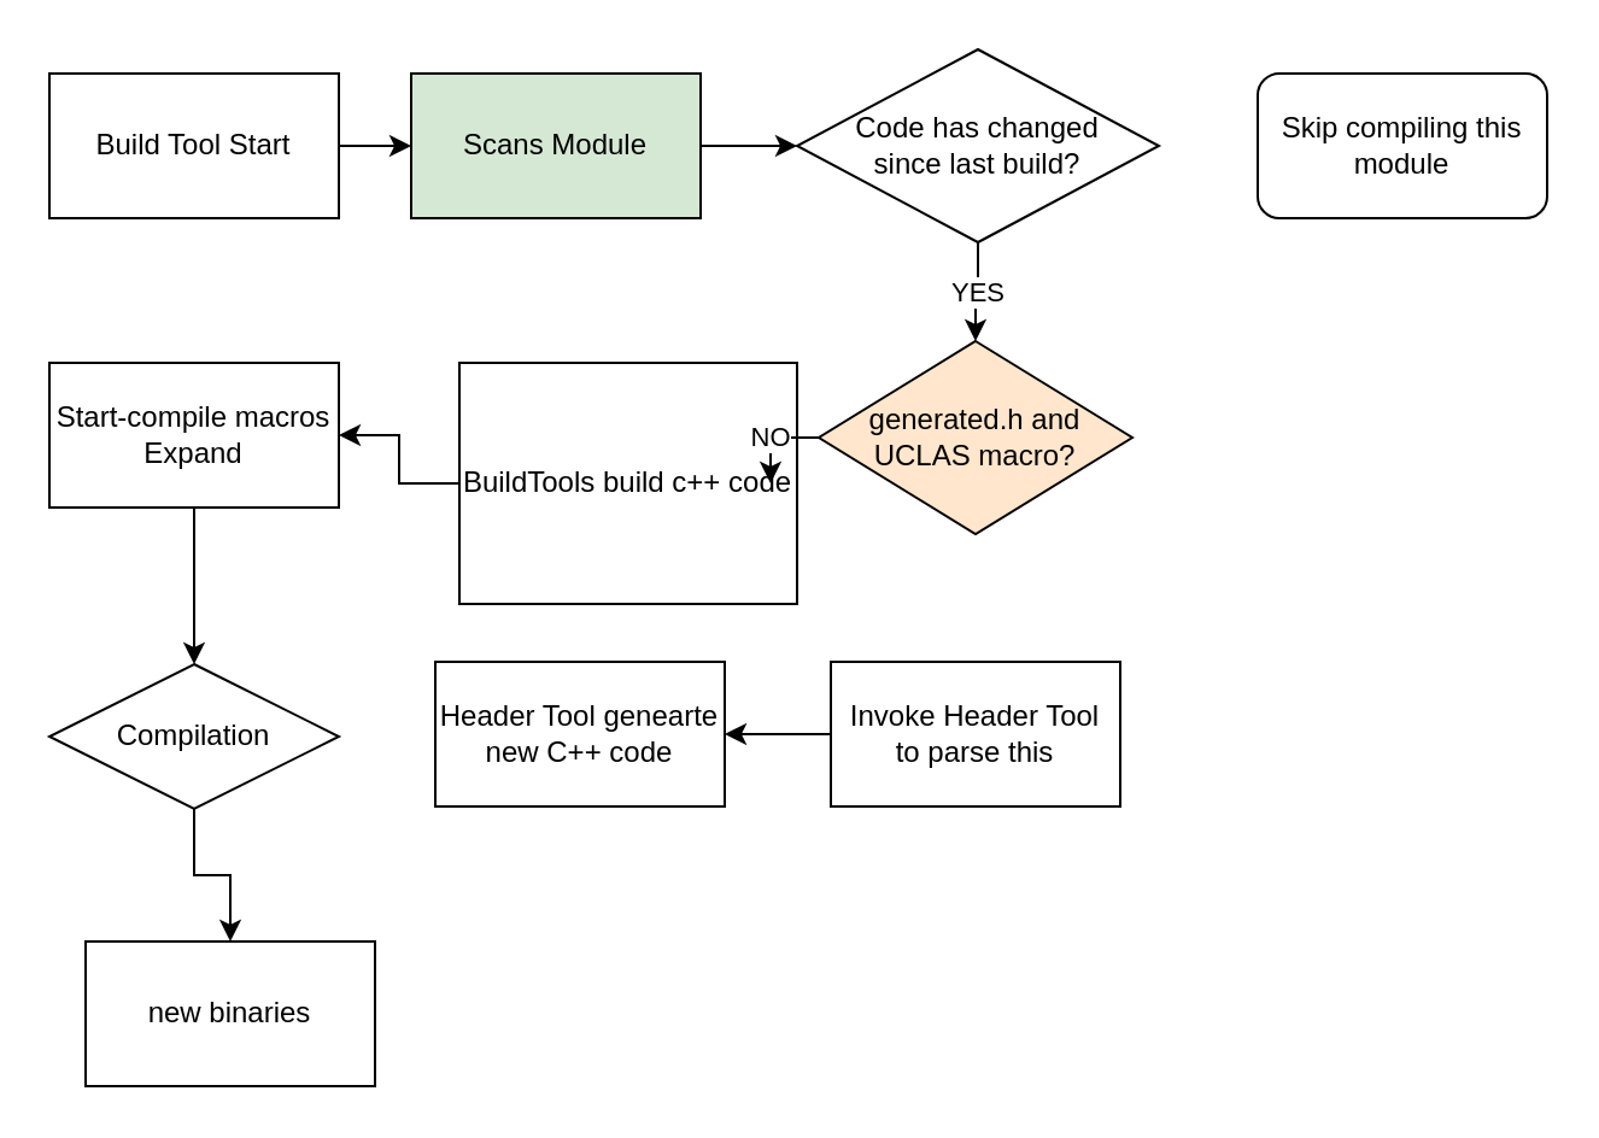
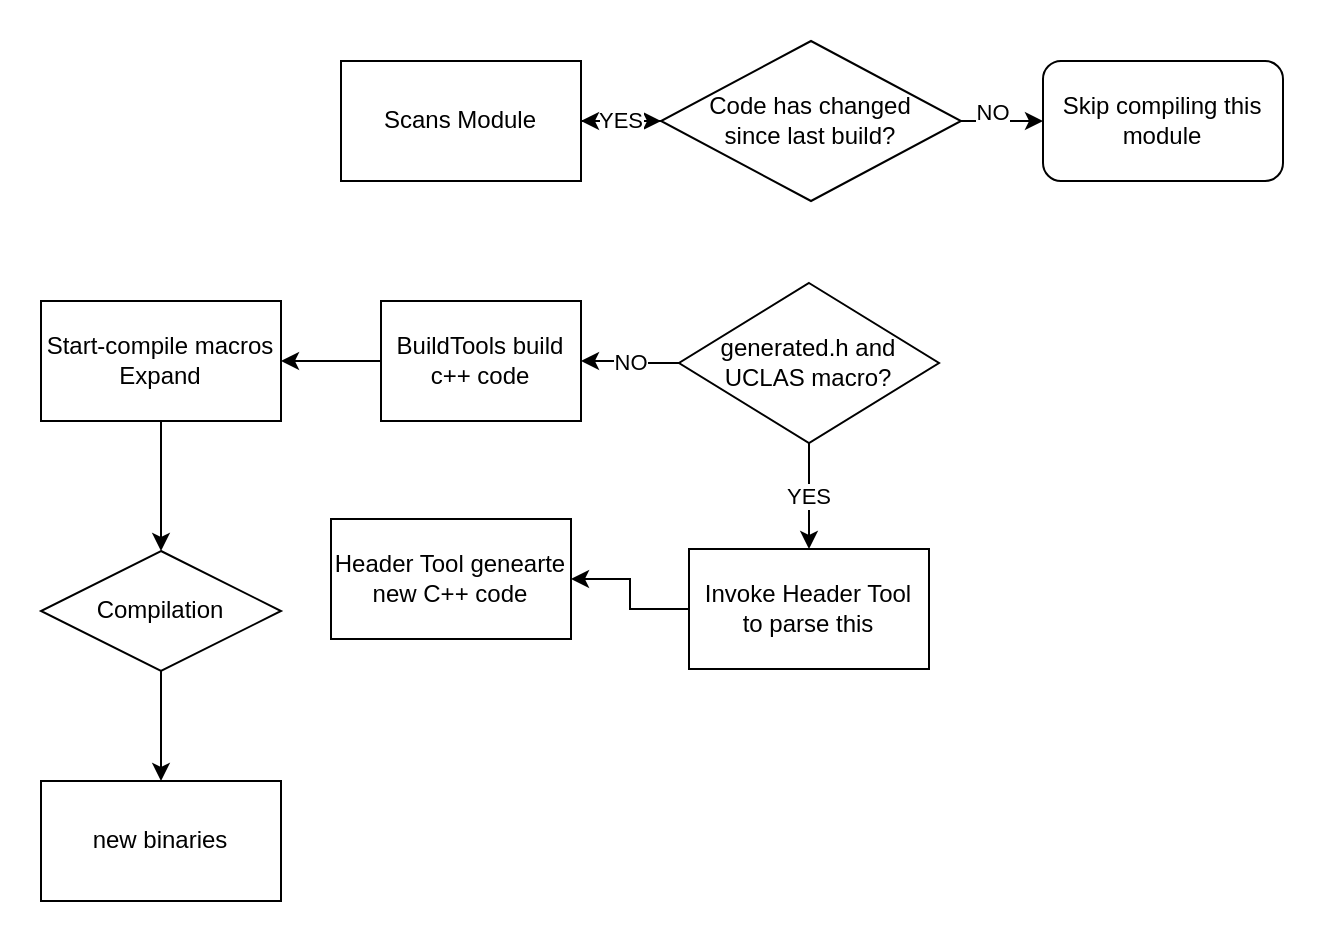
  <mxCell id="0" />
  <mxCell id="1" parent="0" />
- <mxCell id="2" value="" style="edgeStyle=orthogonalEdgeStyle;rounded=0;orthogonalLoop=1;jettySize=auto;html=1;" edge="1" parent="1" source="3" target="5"><mxGeometry relative="1" as="geometry" /></mxCell>
- <mxCell id="3" value="Build Tool Start" style="rounded=0;whiteSpace=wrap;html=1;" vertex="1" parent="1"><mxGeometry y="30" width="120" height="60" as="geometry" x="20" /></mxCell>
  <mxCell id="4" value="" style="edgeStyle=orthogonalEdgeStyle;rounded=0;orthogonalLoop=1;jettySize=auto;html=1;" edge="1" parent="1" source="5"><mxGeometry relative="1" as="geometry"><mxPoint x="330" y="60" as="targetPoint" /></mxGeometry></mxCell>
- <mxCell id="5" value="Scans Module" style="whiteSpace=wrap;html=1;rounded=0;fillColor=#d5e8d4;" vertex="1" parent="1"><mxGeometry x="170" y="30" width="120" height="60" as="geometry" /></mxCell>
- <mxCell id="8" value="YES" style="edgeStyle=orthogonalEdgeStyle;rounded=0;orthogonalLoop=1;jettySize=auto;html=1;entryX=0.5;entryY=0;entryDx=0;entryDy=0;" edge="1" parent="1" source="9" target="15"><mxGeometry relative="1" as="geometry"><mxPoint x="405" y="190" as="targetPoint" /></mxGeometry></mxCell>
+ <mxCell id="5" value="Scans Module" style="whiteSpace=wrap;html=1;rounded=0;" vertex="1" parent="1"><mxGeometry x="170" y="30" width="120" height="60" as="geometry" /></mxCell>
+ <mxCell id="6" value="" style="edgeStyle=orthogonalEdgeStyle;rounded=0;orthogonalLoop=1;jettySize=auto;html=1;" edge="1" parent="1" source="9" target="10"><mxGeometry relative="1" as="geometry" /></mxCell>
+ <mxCell id="7" value="NO" style="edgeLabel;html=1;align=center;verticalAlign=middle;resizable=0;points=[];" vertex="1" connectable="0" parent="6"><mxGeometry x="-0.268" y="5" relative="1" as="geometry"><mxPoint as="offset" /></mxGeometry></mxCell>
+ <mxCell id="8" value="YES" style="edgeStyle=orthogonalEdgeStyle;rounded=0;orthogonalLoop=1;jettySize=auto;html=1;" edge="1" parent="1" source="9" target="5"><mxGeometry relative="1" as="geometry"><mxPoint x="405" y="190" as="targetPoint" /></mxGeometry></mxCell>
  <mxCell id="9" value="&lt;span style=&quot;&quot;&gt;Code has changed &lt;br&gt;since last build?&lt;/span&gt;" style="rhombus;whiteSpace=wrap;html=1;" vertex="1" parent="1"><mxGeometry x="330" width="150" height="80" as="geometry" y="20" /></mxCell>
  <mxCell id="10" value="Skip compiling this module" style="whiteSpace=wrap;html=1;rounded=1;" vertex="1" parent="1"><mxGeometry x="521" y="30" width="120" height="60" as="geometry" /></mxCell>
  <mxCell id="11" value="" style="edgeStyle=orthogonalEdgeStyle;rounded=0;orthogonalLoop=1;jettySize=auto;html=1;" edge="1" parent="1" source="12" target="20"><mxGeometry relative="1" as="geometry" /></mxCell>
- <mxCell id="12" value="BuildTools build c++ code" style="whiteSpace=wrap;html=1;" vertex="1" parent="1"><mxGeometry x="190" y="150" width="140" height="100" as="geometry" /></mxCell>
+ <mxCell id="12" value="BuildTools build c++ code" style="whiteSpace=wrap;html=1;" vertex="1" parent="1"><mxGeometry x="190" y="150" width="100" height="60" as="geometry" /></mxCell>
  <mxCell id="13" value="NO" style="edgeStyle=orthogonalEdgeStyle;rounded=0;orthogonalLoop=1;jettySize=auto;html=1;" edge="1" parent="1" source="15" target="12"><mxGeometry relative="1" as="geometry" /></mxCell>
- <mxCell id="15" value="&lt;span style=&quot;&quot;&gt;generated.h and UCLAS macro?&lt;/span&gt;" style="rhombus;whiteSpace=wrap;html=1;fillColor=#ffe6cc;" vertex="1" parent="1"><mxGeometry x="339" y="141" width="130" height="80" as="geometry" /></mxCell>
+ <mxCell id="14" value="YES" style="edgeStyle=orthogonalEdgeStyle;rounded=0;orthogonalLoop=1;jettySize=auto;html=1;" edge="1" parent="1" source="15" target="17"><mxGeometry relative="1" as="geometry" /></mxCell>
+ <mxCell id="15" value="&lt;span style=&quot;&quot;&gt;generated.h and UCLAS macro?&lt;/span&gt;" style="rhombus;whiteSpace=wrap;html=1;" vertex="1" parent="1"><mxGeometry x="339" y="141" width="130" height="80" as="geometry" /></mxCell>
  <mxCell id="16" value="" style="edgeStyle=orthogonalEdgeStyle;rounded=0;orthogonalLoop=1;jettySize=auto;html=1;" edge="1" parent="1" source="17" target="18"><mxGeometry relative="1" as="geometry" /></mxCell>
  <mxCell id="17" value="Invoke Header Tool&lt;br&gt;to parse this" style="whiteSpace=wrap;html=1;" vertex="1" parent="1"><mxGeometry x="344" y="274" width="120" height="60" as="geometry" /></mxCell>
- <mxCell id="18" value="Header Tool genearte&lt;br&gt;new C++ code" style="whiteSpace=wrap;html=1;" vertex="1" parent="1"><mxGeometry x="180" y="274" width="120" height="60" as="geometry" /></mxCell>
+ <mxCell id="18" value="Header Tool genearte&lt;br&gt;new C++ code" style="whiteSpace=wrap;html=1;" vertex="1" parent="1"><mxGeometry x="165" y="259" width="120" height="60" as="geometry" /></mxCell>
  <mxCell id="19" value="" style="edgeStyle=orthogonalEdgeStyle;rounded=0;orthogonalLoop=1;jettySize=auto;html=1;" edge="1" parent="1" source="20" target="22"><mxGeometry relative="1" as="geometry" /></mxCell>
  <mxCell id="20" value="Start-compile macros Expand" style="whiteSpace=wrap;html=1;" vertex="1" parent="1"><mxGeometry y="150" width="120" height="60" as="geometry" x="20" /></mxCell>
  <mxCell id="21" value="" style="edgeStyle=orthogonalEdgeStyle;rounded=0;orthogonalLoop=1;jettySize=auto;html=1;" edge="1" parent="1" source="22" target="23"><mxGeometry relative="1" as="geometry" /></mxCell>
  <mxCell id="22" value="Compilation" style="rhombus;whiteSpace=wrap;html=1;" vertex="1" parent="1"><mxGeometry y="275" width="120" height="60" as="geometry" x="20" /></mxCell>
- <mxCell id="23" value="new binaries" style="whiteSpace=wrap;html=1;" vertex="1" parent="1"><mxGeometry x="35" y="390" width="120" height="60" as="geometry" /></mxCell>
+ <mxCell id="23" value="new binaries" style="whiteSpace=wrap;html=1;" vertex="1" parent="1"><mxGeometry y="390" width="120" height="60" as="geometry" x="20" /></mxCell>
